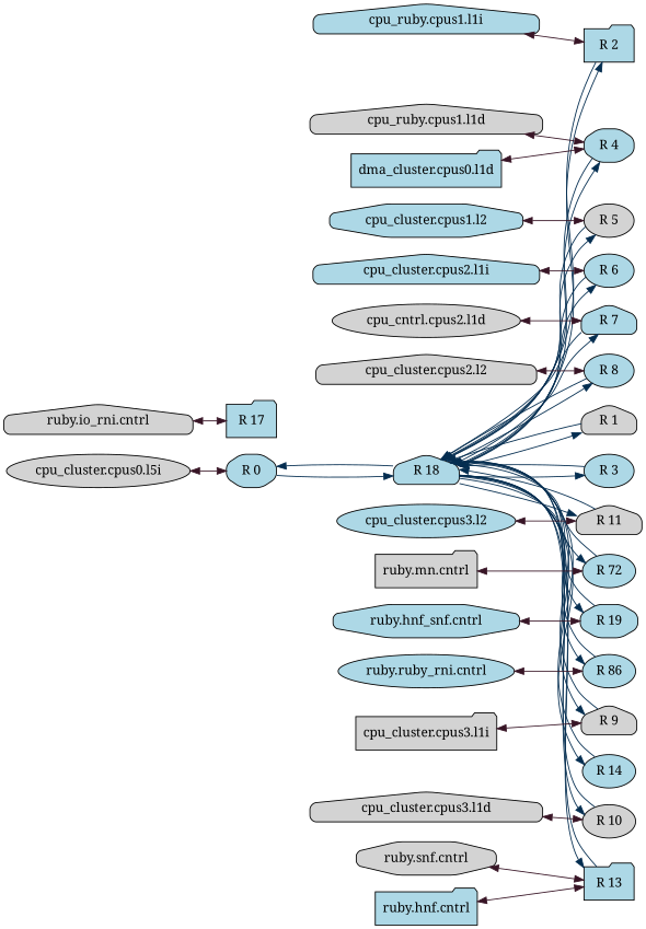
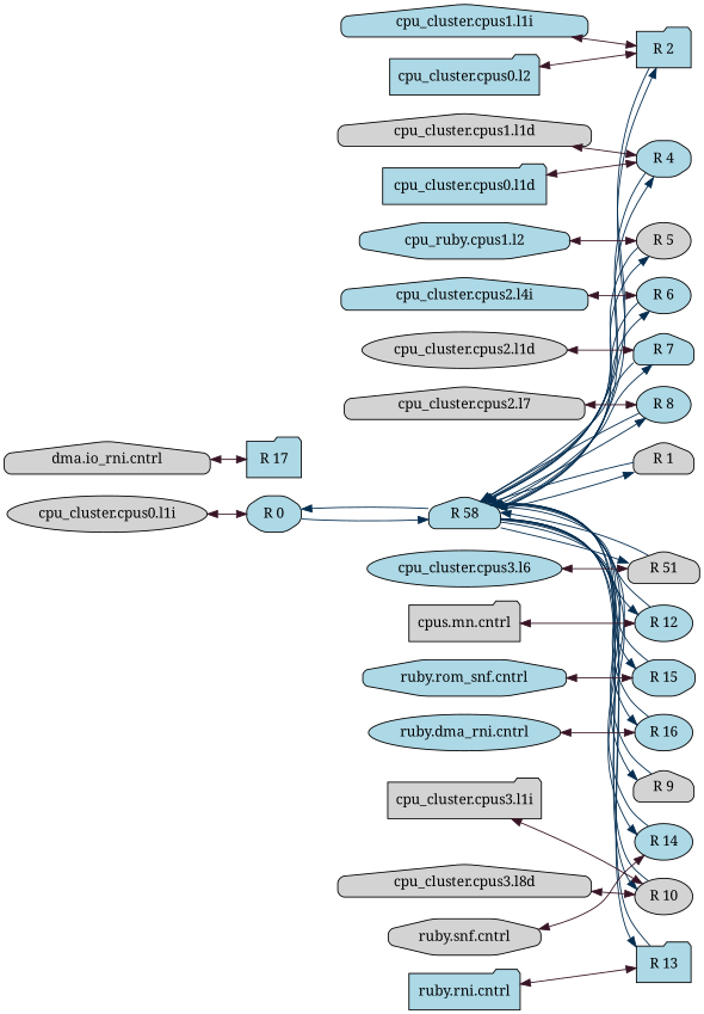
  graph {
    fontname="Noto Serif"
    rankdir=LR
    node [color="#000000" fillcolor=lightblue fontcolor="#000000" fontname="Noto Serif" fontsize=14 shape=ellipse style="rounded, filled,filled"]
    edge [color="#042d50" dir=forward fontname="Noto Serif" weight=0.5]
    n1 [label="R 0" shape=octagon]
-   n2 [label="R 18" shape=house]
+   n2 [label="R 58" shape=house]
    n3 [fillcolor=lightgrey label="R 1" shape=house]
    n4 [label="R 2" shape=folder]
-   n5 [label="R 3"]
    n6 [label="R 4" shape=octagon]
    n7 [fillcolor=lightgrey label="R 5"]
    n8 [label="R 6"]
    n9 [label="R 7" shape=house]
    n10 [label="R 8"]
    n11 [fillcolor=lightgrey label="R 9" shape=house]
    n12 [fillcolor=lightgrey label="R 10"]
-   n13 [fillcolor=lightgrey label="R 11" shape=house]
-   n14 [label="R 72"]
+   n13 [fillcolor=lightgrey label="R 51" shape=house]
+   n14 [label="R 12"]
    n15 [label="R 13" shape=folder]
    n16 [label="R 14"]
-   n17 [label="R 19" shape=octagon]
-   n18 [label="R 86"]
+   n17 [label="R 15" shape=octagon]
+   n18 [label="R 16"]
    n19 [label="R 17" shape=folder]
-   n20 [fillcolor=lightgrey label="cpu_cluster.cpus0.l5i"]
-   n21 [label="dma_cluster.cpus0.l1d" shape=folder]
-   n23 [label="cpu_ruby.cpus1.l1i" shape=house]
-   n24 [fillcolor=lightgrey label="cpu_ruby.cpus1.l1d" shape=house]
-   n25 [label="cpu_cluster.cpus1.l2" shape=octagon]
-   n26 [label="cpu_cluster.cpus2.l1i" shape=house]
-   n27 [fillcolor=lightgrey label="cpu_cntrl.cpus2.l1d"]
-   n28 [fillcolor=lightgrey label="cpu_cluster.cpus2.l2" shape=house]
+   n20 [fillcolor=lightgrey label="cpu_cluster.cpus0.l1i"]
+   n21 [label="cpu_cluster.cpus0.l1d" shape=folder]
+   n22 [label="cpu_cluster.cpus0.l2" shape=folder]
+   n23 [label="cpu_cluster.cpus1.l1i" shape=house]
+   n24 [fillcolor=lightgrey label="cpu_cluster.cpus1.l1d" shape=house]
+   n25 [label="cpu_ruby.cpus1.l2" shape=octagon]
+   n26 [label="cpu_cluster.cpus2.l4i" shape=house]
+   n27 [fillcolor=lightgrey label="cpu_cluster.cpus2.l1d"]
+   n28 [fillcolor=lightgrey label="cpu_cluster.cpus2.l7" shape=house]
    n29 [fillcolor=lightgrey label="cpu_cluster.cpus3.l1i" shape=folder]
-   n30 [fillcolor=lightgrey label="cpu_cluster.cpus3.l1d" shape=house]
-   n31 [label="cpu_cluster.cpus3.l2"]
-   n32 [fillcolor=lightgrey label="ruby.mn.cntrl" shape=folder]
-   n33 [label="ruby.hnf.cntrl" shape=folder]
+   n30 [fillcolor=lightgrey label="cpu_cluster.cpus3.l8d" shape=house]
+   n31 [label="cpu_cluster.cpus3.l6"]
+   n32 [fillcolor=lightgrey label="cpus.mn.cntrl" shape=folder]
+   n33 [label="ruby.rni.cntrl" shape=folder]
    n34 [fillcolor=lightgrey label="ruby.snf.cntrl" shape=octagon]
-   n35 [label="ruby.hnf_snf.cntrl" shape=octagon]
-   n36 [label="ruby.ruby_rni.cntrl"]
-   n37 [fillcolor=lightgrey label="ruby.io_rni.cntrl" shape=house]
+   n35 [label="ruby.rom_snf.cntrl" shape=octagon]
+   n36 [label="ruby.dma_rni.cntrl"]
+   n37 [fillcolor=lightgrey label="dma.io_rni.cntrl" shape=house]
    n1 -- n2
    n2 -- n1
    n2 -- n3
    n2 -- n4
-   n2 -- n5
    n2 -- n6
    n2 -- n7
    n2 -- n8
    n2 -- n9
    n2 -- n10
    n2 -- n11
    n2 -- n12
    n2 -- n13
    n2 -- n14
    n2 -- n15
    n2 -- n16
    n2 -- n17
    n2 -- n18
    n3 -- n2
    n4 -- n2
-   n5 -- n2
    n6 -- n2
    n7 -- n2
    n8 -- n2
    n9 -- n2
    n10 -- n2
    n11 -- n2
    n12 -- n2
    n13 -- n2
    n14 -- n2
    n15 -- n2
    n16 -- n2
    n17 -- n2
    n18 -- n2
    n20 -- n1 [color="#381526" dir=both weight=1.0]
    n21 -- n6 [color="#381526" dir=both weight=1.0]
+   n22 -- n4 [color="#381526" dir=both weight=1.0]
    n23 -- n4 [color="#381526" dir=both weight=1.0]
    n24 -- n6 [color="#381526" dir=both weight=1.0]
    n25 -- n7 [color="#381526" dir=both weight=1.0]
    n26 -- n8 [color="#381526" dir=both weight=1.0]
    n27 -- n9 [color="#381526" dir=both weight=1.0]
    n28 -- n10 [color="#381526" dir=both weight=1.0]
-   n29 -- n11 [color="#381526" dir=both weight=1.0]
+   n29 -- n12 [color="#381526" dir=both weight=1.0]
    n30 -- n12 [color="#381526" dir=both weight=1.0]
    n31 -- n13 [color="#381526" dir=both weight=1.0]
    n32 -- n14 [color="#381526" dir=both weight=1.0]
    n33 -- n15 [color="#381526" dir=both weight=1.0]
-   n34 -- n15 [color="#381526" dir=both weight=1.0]
+   n34 -- n16 [color="#381526" dir=both weight=1.0]
    n35 -- n17 [color="#381526" dir=both weight=1.0]
    n36 -- n18 [color="#381526" dir=both weight=1.0]
    n37 -- n19 [color="#381526" dir=both weight=1.0]
  }
